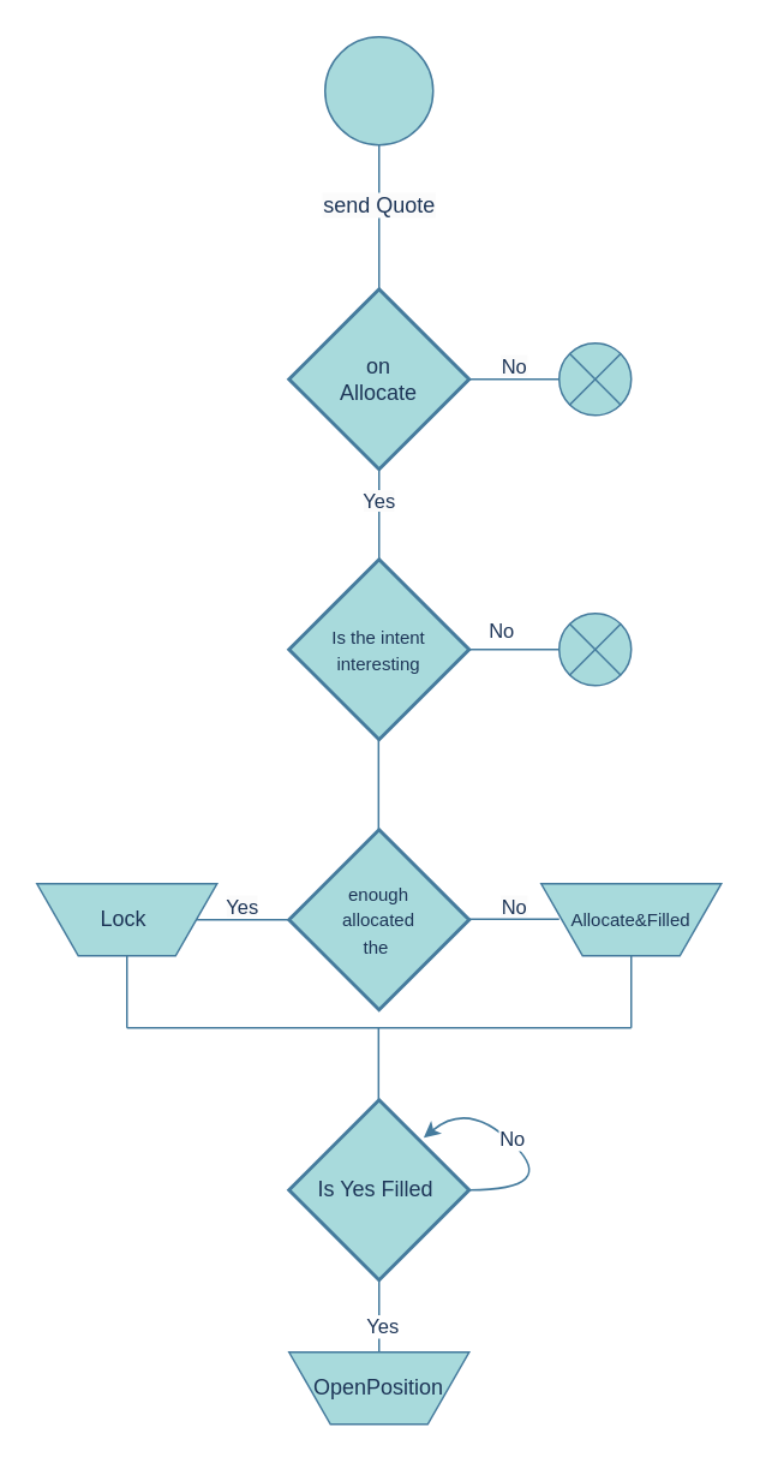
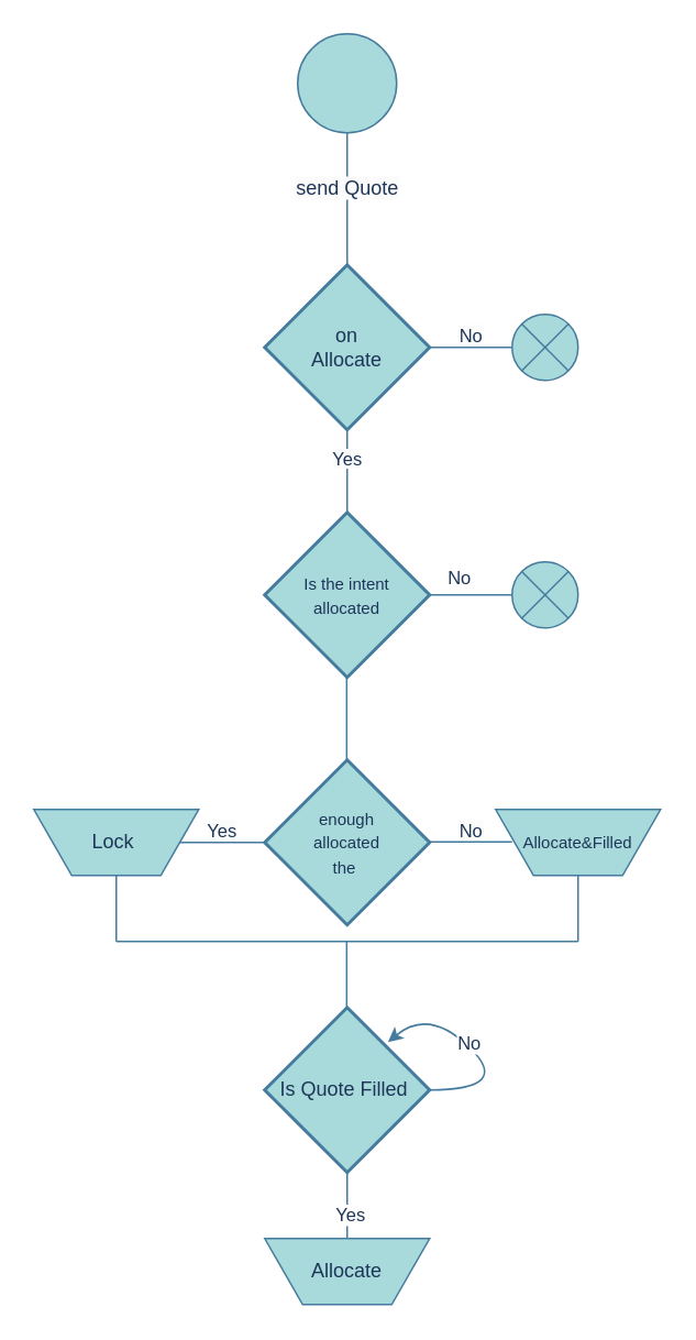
  <mxCell id="0" />
  <mxCell id="1" parent="0" />
  <mxCell id="2" value="" style="verticalLabelPosition=bottom;verticalAlign=top;html=1;shape=mxgraph.flowchart.on-page_reference;labelBackgroundColor=none;fillColor=#A8DADC;strokeColor=#457B9D;fontColor=#1D3557;" parent="1" vertex="1"><mxGeometry x="180" y="20" width="60" height="60" as="geometry" /></mxCell>
  <mxCell id="3" value="on &lt;br&gt;Allocate" style="strokeWidth=2;html=1;shape=mxgraph.flowchart.decision;whiteSpace=wrap;labelBackgroundColor=none;fillColor=#A8DADC;strokeColor=#457B9D;fontColor=#1D3557;" parent="1" vertex="1"><mxGeometry x="160" y="160" width="100" height="100" as="geometry" /></mxCell>
  <mxCell id="4" value="" style="verticalLabelPosition=bottom;verticalAlign=top;html=1;shape=mxgraph.flowchart.or;labelBackgroundColor=none;fillColor=#A8DADC;strokeColor=#457B9D;fontColor=#1D3557;" parent="1" vertex="1"><mxGeometry x="310" y="190" width="40" height="40" as="geometry" /></mxCell>
  <mxCell id="5" value="&#10;&lt;span style=&quot;color: rgb(29, 53, 87); font-family: Helvetica; font-size: 12px; font-style: normal; font-variant-ligatures: normal; font-variant-caps: normal; font-weight: 400; letter-spacing: normal; orphans: 2; text-align: center; text-indent: 0px; text-transform: none; widows: 2; word-spacing: 0px; -webkit-text-stroke-width: 0px; background-color: rgb(251, 251, 251); text-decoration-thickness: initial; text-decoration-style: initial; text-decoration-color: initial; float: none; display: inline !important;&quot;&gt;send Quote&lt;/span&gt;&#10;&#10;" style="endArrow=none;html=1;rounded=0;exitX=0.5;exitY=0;exitDx=0;exitDy=0;exitPerimeter=0;labelBackgroundColor=none;strokeColor=#457B9D;fontColor=default;" parent="1" source="3" edge="1"><mxGeometry width="50" height="50" relative="1" as="geometry"><mxPoint x="160" y="130" as="sourcePoint" /><mxPoint x="210" y="80" as="targetPoint" /><mxPoint as="offset" /></mxGeometry></mxCell>
  <mxCell id="6" value="&#10;&lt;span style=&quot;color: rgb(29, 53, 87); font-family: Helvetica; font-size: 11px; font-style: normal; font-variant-ligatures: normal; font-variant-caps: normal; font-weight: 400; letter-spacing: normal; orphans: 2; text-align: center; text-indent: 0px; text-transform: none; widows: 2; word-spacing: 0px; -webkit-text-stroke-width: 0px; background-color: rgb(251, 251, 251); text-decoration-thickness: initial; text-decoration-style: initial; text-decoration-color: initial; float: none; display: inline !important;&quot;&gt;No&lt;/span&gt;&#10;&#10;" style="endArrow=none;html=1;rounded=0;entryX=0;entryY=0.5;entryDx=0;entryDy=0;entryPerimeter=0;labelBackgroundColor=none;strokeColor=#457B9D;fontColor=default;" parent="1" source="3" target="4" edge="1"><mxGeometry width="50" height="50" relative="1" as="geometry"><mxPoint x="260" y="250" as="sourcePoint" /><mxPoint x="310" y="200" as="targetPoint" /></mxGeometry></mxCell>
  <mxCell id="7" value="&#10;&lt;span style=&quot;color: rgb(29, 53, 87); font-family: Helvetica; font-size: 11px; font-style: normal; font-variant-ligatures: normal; font-variant-caps: normal; font-weight: 400; letter-spacing: normal; orphans: 2; text-align: center; text-indent: 0px; text-transform: none; widows: 2; word-spacing: 0px; -webkit-text-stroke-width: 0px; background-color: rgb(251, 251, 251); text-decoration-thickness: initial; text-decoration-style: initial; text-decoration-color: initial; float: none; display: inline !important;&quot;&gt;Yes&lt;/span&gt;&#10;&#10;" style="endArrow=none;html=1;rounded=0;entryX=0.5;entryY=1;entryDx=0;entryDy=0;entryPerimeter=0;labelBackgroundColor=none;strokeColor=#457B9D;fontColor=default;" parent="1" target="3" edge="1"><mxGeometry width="50" height="50" relative="1" as="geometry"><mxPoint x="210" y="310" as="sourcePoint" /><mxPoint x="310" y="270" as="targetPoint" /></mxGeometry></mxCell>
- <mxCell id="8" value="&lt;font style=&quot;font-size: 10px;&quot;&gt;Is the intent&lt;br&gt;interesting&lt;br&gt;&lt;/font&gt;" style="strokeWidth=2;html=1;shape=mxgraph.flowchart.decision;whiteSpace=wrap;labelBackgroundColor=none;fillColor=#A8DADC;strokeColor=#457B9D;fontColor=#1D3557;" parent="1" vertex="1"><mxGeometry x="160" y="310" width="100" height="100" as="geometry" /></mxCell>
+ <mxCell id="8" value="&lt;font style=&quot;font-size: 10px;&quot;&gt;Is the intent&lt;br&gt;allocated&lt;br&gt;&lt;/font&gt;" style="strokeWidth=2;html=1;shape=mxgraph.flowchart.decision;whiteSpace=wrap;labelBackgroundColor=none;fillColor=#A8DADC;strokeColor=#457B9D;fontColor=#1D3557;" parent="1" vertex="1"><mxGeometry x="160" y="310" width="100" height="100" as="geometry" /></mxCell>
  <mxCell id="9" value="" style="verticalLabelPosition=bottom;verticalAlign=top;html=1;shape=mxgraph.flowchart.or;labelBackgroundColor=none;fillColor=#A8DADC;strokeColor=#457B9D;fontColor=#1D3557;" parent="1" vertex="1"><mxGeometry x="310" y="340" width="40" height="40" as="geometry" /></mxCell>
  <mxCell id="10" value="" style="endArrow=none;html=1;rounded=0;entryX=0;entryY=0.5;entryDx=0;entryDy=0;entryPerimeter=0;labelBackgroundColor=none;strokeColor=#457B9D;fontColor=default;" parent="1" target="9" edge="1"><mxGeometry width="50" height="50" relative="1" as="geometry"><mxPoint x="260" y="360" as="sourcePoint" /><mxPoint x="310" y="350" as="targetPoint" /></mxGeometry></mxCell>
  <mxCell id="11" value="" style="endArrow=none;html=1;rounded=0;entryX=0.5;entryY=1;entryDx=0;entryDy=0;entryPerimeter=0;labelBackgroundColor=none;strokeColor=#457B9D;fontColor=default;" parent="1" edge="1"><mxGeometry width="50" height="50" relative="1" as="geometry"><mxPoint x="209.71" y="460" as="sourcePoint" /><mxPoint x="209.71" y="410" as="targetPoint" /></mxGeometry></mxCell>
  <mxCell id="12" value="&lt;font style=&quot;font-size: 10px;&quot;&gt;enough &lt;br&gt;allocated &lt;br&gt;the&amp;nbsp;&lt;/font&gt;" style="strokeWidth=2;html=1;shape=mxgraph.flowchart.decision;whiteSpace=wrap;fillColor=#A8DADC;strokeColor=#457B9D;labelBackgroundColor=none;fontColor=#1D3557;" parent="1" vertex="1"><mxGeometry x="160" y="460" width="100" height="100" as="geometry" /></mxCell>
  <mxCell id="13" value="&#10;&lt;span style=&quot;color: rgb(29, 53, 87); font-family: Helvetica; font-size: 11px; font-style: normal; font-variant-ligatures: normal; font-variant-caps: normal; font-weight: 400; letter-spacing: normal; orphans: 2; text-align: center; text-indent: 0px; text-transform: none; widows: 2; word-spacing: 0px; -webkit-text-stroke-width: 0px; background-color: rgb(251, 251, 251); text-decoration-thickness: initial; text-decoration-style: initial; text-decoration-color: initial; float: none; display: inline !important;&quot;&gt;Yes&lt;/span&gt;&#10;&#10;" style="endArrow=none;html=1;rounded=0;entryX=0.5;entryY=1;entryDx=0;entryDy=0;entryPerimeter=0;labelBackgroundColor=none;strokeColor=#457B9D;fontColor=default;" parent="1" source="14" edge="1"><mxGeometry width="50" height="50" relative="1" as="geometry"><mxPoint x="159.43" y="560" as="sourcePoint" /><mxPoint x="159.43" y="510" as="targetPoint" /></mxGeometry></mxCell>
  <mxCell id="14" value="Lock&amp;nbsp;" style="verticalLabelPosition=middle;verticalAlign=middle;html=1;shape=trapezoid;perimeter=trapezoidPerimeter;whiteSpace=wrap;size=0.23;arcSize=10;flipV=1;labelPosition=center;align=center;strokeColor=#457B9D;fontColor=#1D3557;fillColor=#A8DADC;" parent="1" vertex="1"><mxGeometry x="20" y="490" width="100" height="40" as="geometry" /></mxCell>
  <mxCell id="15" value="&#10;&lt;span style=&quot;color: rgb(29, 53, 87); font-family: Helvetica; font-size: 11px; font-style: normal; font-variant-ligatures: normal; font-variant-caps: normal; font-weight: 400; letter-spacing: normal; orphans: 2; text-align: center; text-indent: 0px; text-transform: none; widows: 2; word-spacing: 0px; -webkit-text-stroke-width: 0px; background-color: rgb(251, 251, 251); text-decoration-thickness: initial; text-decoration-style: initial; text-decoration-color: initial; float: none; display: inline !important;&quot;&gt;No&lt;/span&gt;&#10;&#10;" style="endArrow=none;html=1;rounded=0;entryX=0;entryY=0.5;entryDx=0;entryDy=0;entryPerimeter=0;labelBackgroundColor=none;strokeColor=#457B9D;fontColor=default;" parent="1" edge="1"><mxGeometry width="50" height="50" relative="1" as="geometry"><mxPoint x="260" y="509.71" as="sourcePoint" /><mxPoint x="310" y="509.71" as="targetPoint" /></mxGeometry></mxCell>
  <mxCell id="16" value="&lt;font style=&quot;font-size: 10px;&quot;&gt;Allocate&amp;amp;Filled&lt;/font&gt;" style="verticalLabelPosition=middle;verticalAlign=middle;html=1;shape=trapezoid;perimeter=trapezoidPerimeter;whiteSpace=wrap;size=0.23;arcSize=10;flipV=1;labelPosition=center;align=center;strokeColor=#457B9D;fontColor=#1D3557;fillColor=#A8DADC;" parent="1" vertex="1"><mxGeometry x="300" y="490" width="100" height="40" as="geometry" /></mxCell>
  <mxCell id="17" value="" style="endArrow=none;html=1;rounded=0;strokeColor=#457B9D;fontColor=#1D3557;fillColor=#A8DADC;" parent="1" edge="1"><mxGeometry width="50" height="50" relative="1" as="geometry"><mxPoint x="70" y="570" as="sourcePoint" /><mxPoint x="70" y="530" as="targetPoint" /></mxGeometry></mxCell>
  <mxCell id="18" value="" style="endArrow=none;html=1;rounded=0;strokeColor=#457B9D;fontColor=#1D3557;fillColor=#A8DADC;" parent="1" edge="1"><mxGeometry width="50" height="50" relative="1" as="geometry"><mxPoint x="350" y="570" as="sourcePoint" /><mxPoint x="350" y="530" as="targetPoint" /></mxGeometry></mxCell>
  <mxCell id="19" value="" style="endArrow=none;html=1;rounded=0;strokeColor=#457B9D;fontColor=#1D3557;fillColor=#A8DADC;" parent="1" edge="1"><mxGeometry width="50" height="50" relative="1" as="geometry"><mxPoint x="350" y="570" as="sourcePoint" /><mxPoint x="70" y="570" as="targetPoint" /></mxGeometry></mxCell>
  <mxCell id="20" value="" style="endArrow=none;html=1;rounded=0;strokeColor=#457B9D;fontColor=#1D3557;fillColor=#A8DADC;" parent="1" edge="1"><mxGeometry width="50" height="50" relative="1" as="geometry"><mxPoint x="209.71" y="610" as="sourcePoint" /><mxPoint x="209.71" y="570" as="targetPoint" /></mxGeometry></mxCell>
- <mxCell id="21" value="Is Yes Filled&amp;nbsp;" style="strokeWidth=2;html=1;shape=mxgraph.flowchart.decision;whiteSpace=wrap;fillColor=#A8DADC;strokeColor=#457B9D;labelBackgroundColor=none;fontColor=#1D3557;" parent="1" vertex="1"><mxGeometry x="160" y="610" width="100" height="100" as="geometry" /></mxCell>
+ <mxCell id="21" value="Is Quote Filled&amp;nbsp;" style="strokeWidth=2;html=1;shape=mxgraph.flowchart.decision;whiteSpace=wrap;fillColor=#A8DADC;strokeColor=#457B9D;labelBackgroundColor=none;fontColor=#1D3557;" parent="1" vertex="1"><mxGeometry x="160" y="610" width="100" height="100" as="geometry" /></mxCell>
  <mxCell id="22" value="" style="curved=1;endArrow=classic;html=1;rounded=0;strokeColor=#457B9D;fontColor=#1D3557;fillColor=#A8DADC;entryX=0.748;entryY=0.21;entryDx=0;entryDy=0;entryPerimeter=0;" parent="1" target="21" edge="1"><mxGeometry width="50" height="50" relative="1" as="geometry"><mxPoint x="260" y="660" as="sourcePoint" /><mxPoint x="310" y="610" as="targetPoint" /><Array as="points"><mxPoint x="310" y="660" /><mxPoint x="260" y="610" /></Array></mxGeometry></mxCell>
  <mxCell id="23" value="No" style="edgeLabel;html=1;align=center;verticalAlign=middle;resizable=0;points=[];fontColor=#1D3557;" parent="22" vertex="1" connectable="0"><mxGeometry x="0.166" y="-1" relative="1" as="geometry"><mxPoint as="offset" /></mxGeometry></mxCell>
  <mxCell id="24" value="" style="endArrow=none;html=1;rounded=0;labelBackgroundColor=none;strokeColor=#457B9D;fontColor=default;" parent="1" edge="1"><mxGeometry width="50" height="50" relative="1" as="geometry"><mxPoint x="210" y="710" as="sourcePoint" /><mxPoint x="210" y="750" as="targetPoint" /></mxGeometry></mxCell>
  <mxCell id="25" value="Yes" style="edgeLabel;html=1;align=center;verticalAlign=middle;resizable=0;points=[];fontColor=#1D3557;" parent="24" vertex="1" connectable="0"><mxGeometry x="0.243" y="1" relative="1" as="geometry"><mxPoint as="offset" /></mxGeometry></mxCell>
- <mxCell id="26" value="OpenPosition" style="verticalLabelPosition=middle;verticalAlign=middle;html=1;shape=trapezoid;perimeter=trapezoidPerimeter;whiteSpace=wrap;size=0.23;arcSize=10;flipV=1;labelPosition=center;align=center;strokeColor=#457B9D;fontColor=#1D3557;fillColor=#A8DADC;" parent="1" vertex="1"><mxGeometry x="160" y="750" width="100" height="40" as="geometry" /></mxCell>
+ <mxCell id="26" value="Allocate" style="verticalLabelPosition=middle;verticalAlign=middle;html=1;shape=trapezoid;perimeter=trapezoidPerimeter;whiteSpace=wrap;size=0.23;arcSize=10;flipV=1;labelPosition=center;align=center;strokeColor=#457B9D;fontColor=#1D3557;fillColor=#A8DADC;" parent="1" vertex="1"><mxGeometry x="160" y="750" width="100" height="40" as="geometry" /></mxCell>
  <mxCell id="27" value="No" style="edgeLabel;html=1;align=center;verticalAlign=middle;resizable=0;points=[];labelBackgroundColor=none;fontColor=#1D3557;" vertex="1" connectable="0" parent="1"><mxGeometry x="280.571" y="359" as="geometry"><mxPoint x="-3" y="-10" as="offset" /></mxGeometry></mxCell>
